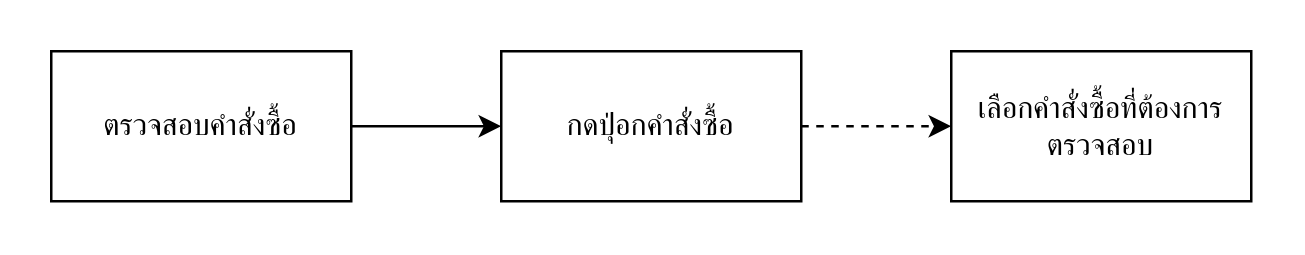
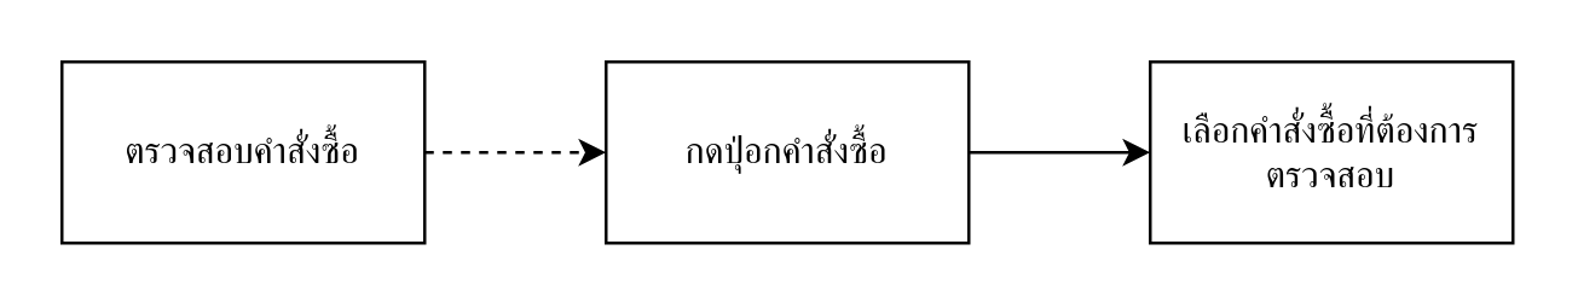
  <mxCell id="0" />
  <mxCell id="1" parent="0" />
- <mxCell id="2" style="edgeStyle=orthogonalEdgeStyle;rounded=0;orthogonalLoop=1;jettySize=auto;html=1;exitX=1;exitY=0.5;exitDx=0;exitDy=0;entryX=0;entryY=0.5;entryDx=0;entryDy=0;" edge="1" parent="1" source="3" target="5"><mxGeometry relative="1" as="geometry" /></mxCell>
+ <mxCell id="2" style="edgeStyle=orthogonalEdgeStyle;rounded=0;orthogonalLoop=1;jettySize=auto;html=1;exitX=1;exitY=0.5;exitDx=0;exitDy=0;entryX=0;entryY=0.5;entryDx=0;entryDy=0;dashed=1;" edge="1" parent="1" source="3" target="5"><mxGeometry relative="1" as="geometry" /></mxCell>
  <mxCell id="3" value="ตรวจสอบคำสั่งซื้อ" style="rounded=0;whiteSpace=wrap;html=1;" vertex="1" parent="1"><mxGeometry x="20" y="20" width="120" height="60" as="geometry" /></mxCell>
- <mxCell id="4" style="edgeStyle=orthogonalEdgeStyle;rounded=0;orthogonalLoop=1;jettySize=auto;html=1;exitX=1;exitY=0.5;exitDx=0;exitDy=0;entryX=0;entryY=0.5;entryDx=0;entryDy=0;dashed=1;" edge="1" parent="1" source="5" target="6"><mxGeometry relative="1" as="geometry" /></mxCell>
+ <mxCell id="4" style="edgeStyle=orthogonalEdgeStyle;rounded=0;orthogonalLoop=1;jettySize=auto;html=1;exitX=1;exitY=0.5;exitDx=0;exitDy=0;entryX=0;entryY=0.5;entryDx=0;entryDy=0;" edge="1" parent="1" source="5" target="6"><mxGeometry relative="1" as="geometry" /></mxCell>
  <mxCell id="5" value="กดปุ่อกคำสั่งซื้อ" style="rounded=0;whiteSpace=wrap;html=1;" vertex="1" parent="1"><mxGeometry x="200" y="20" width="120" height="60" as="geometry" /></mxCell>
  <mxCell id="6" value="เลือกคำสั่งซื้อที่ต้องการตรวจสอบ" style="rounded=0;whiteSpace=wrap;html=1;" vertex="1" parent="1"><mxGeometry x="380" y="20" width="120" height="60" as="geometry" /></mxCell>
